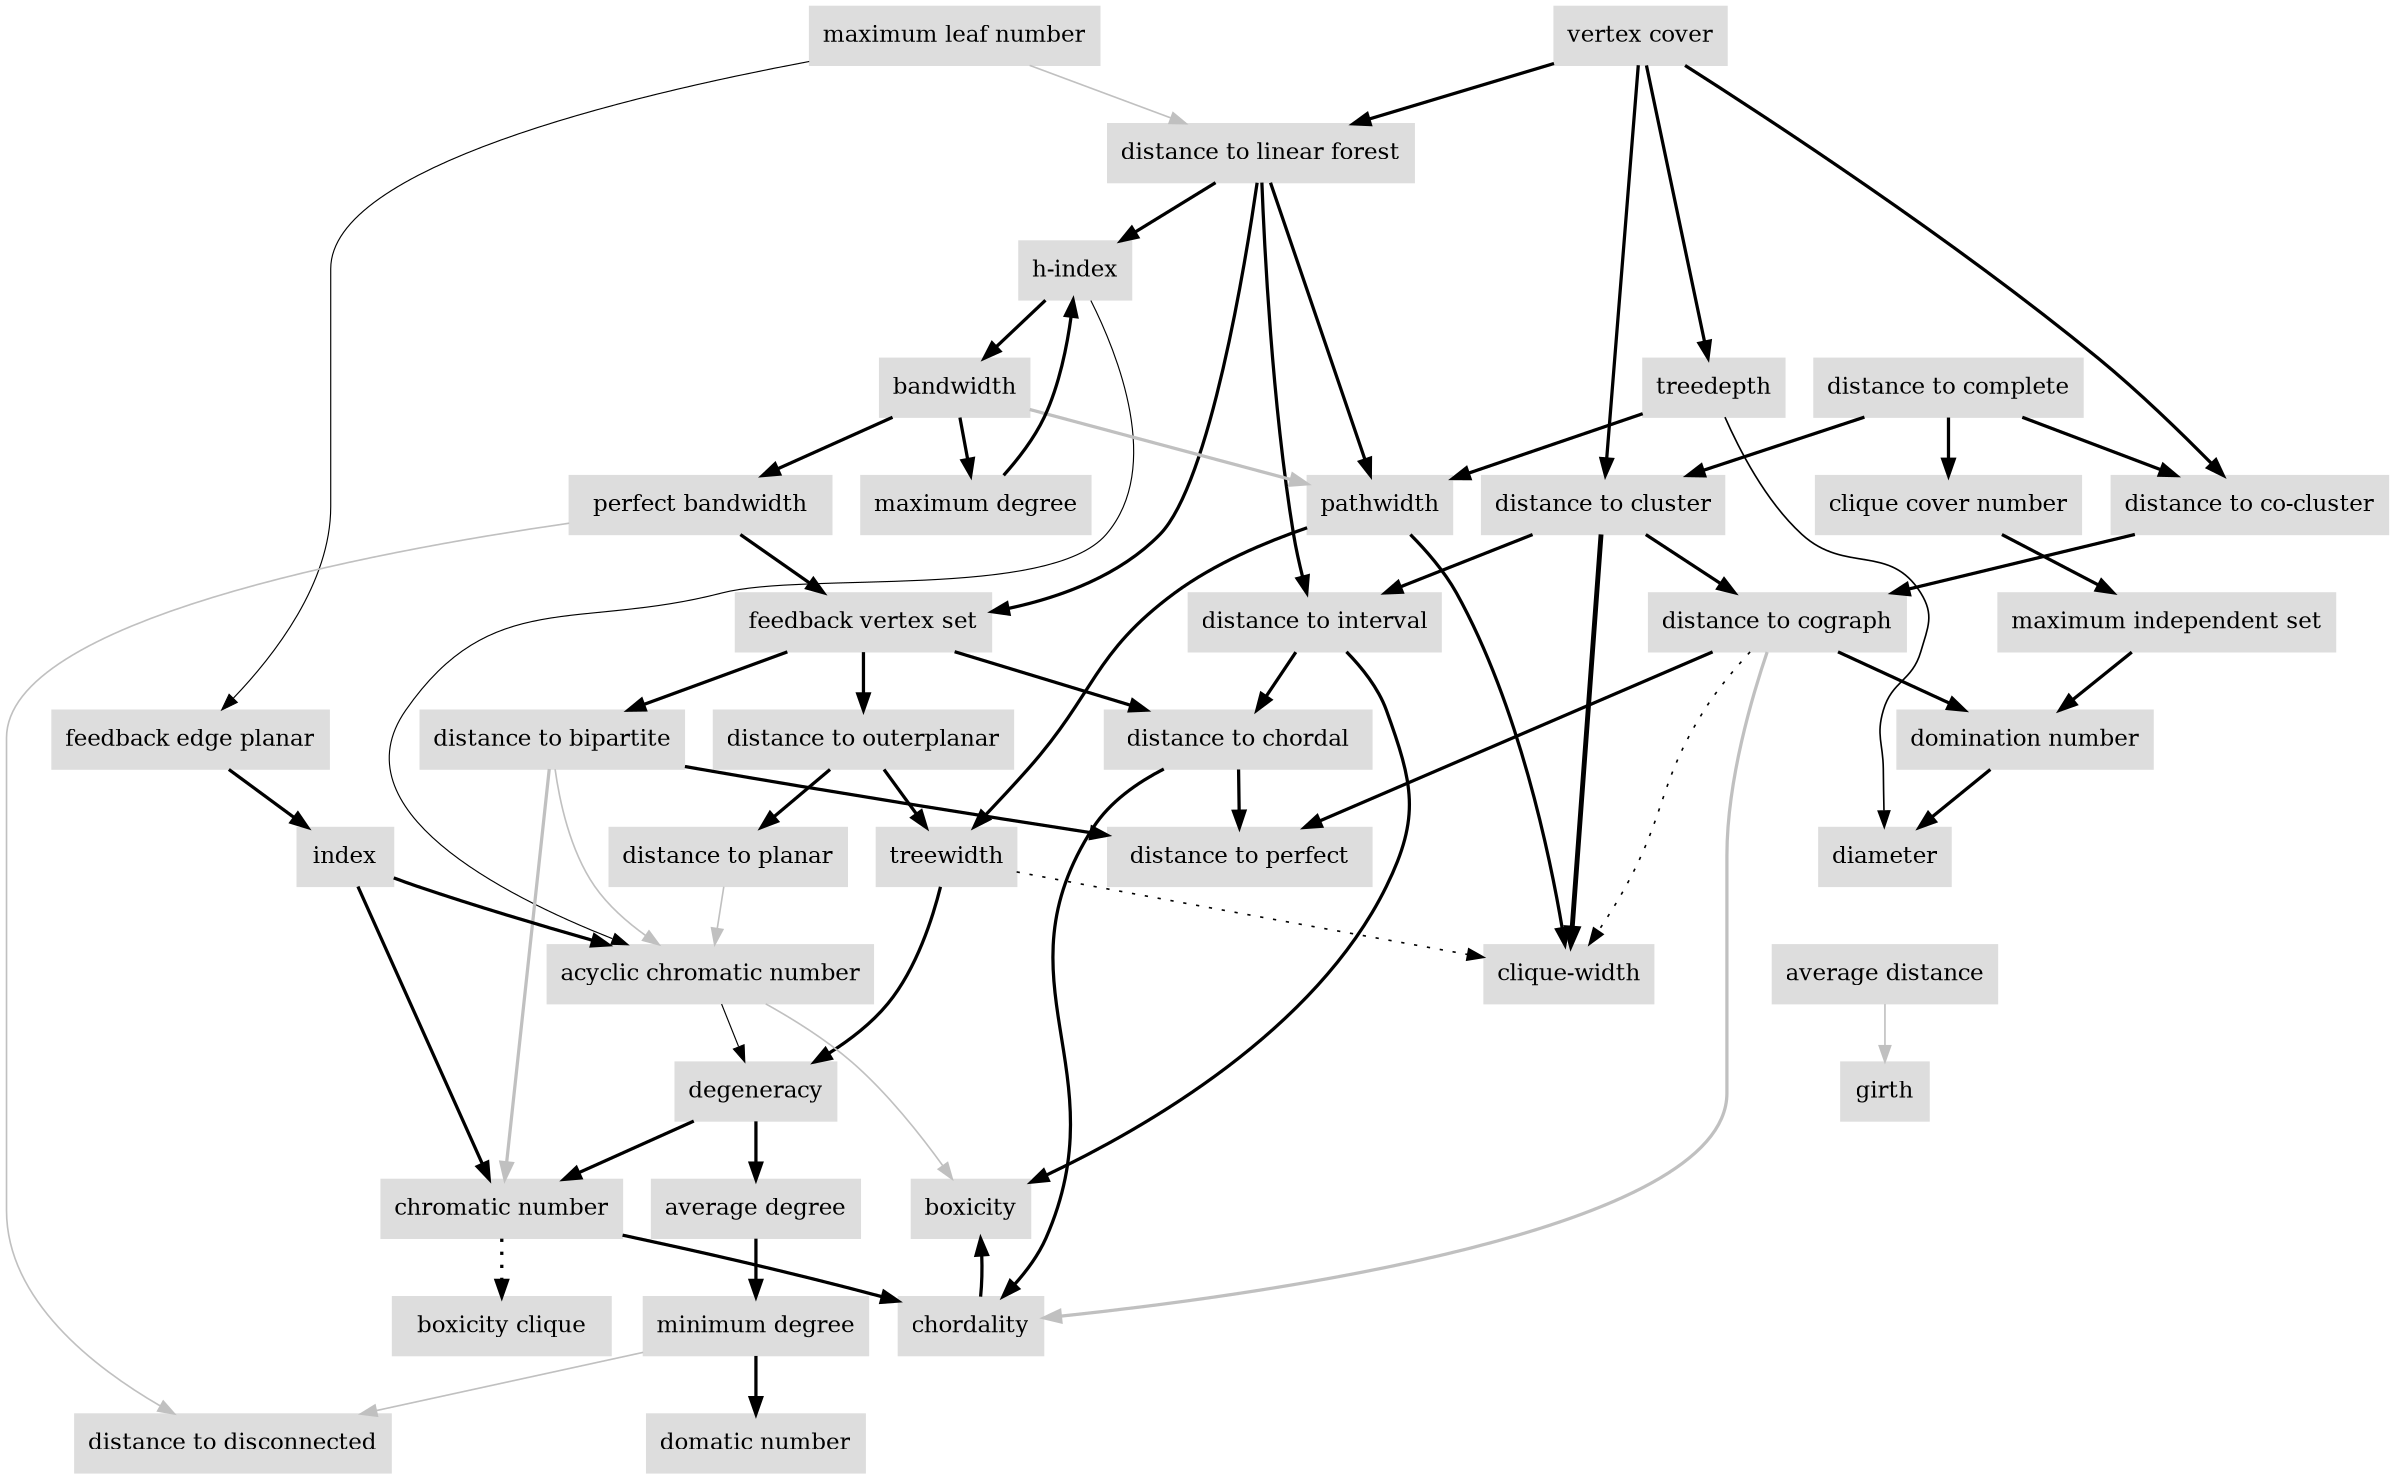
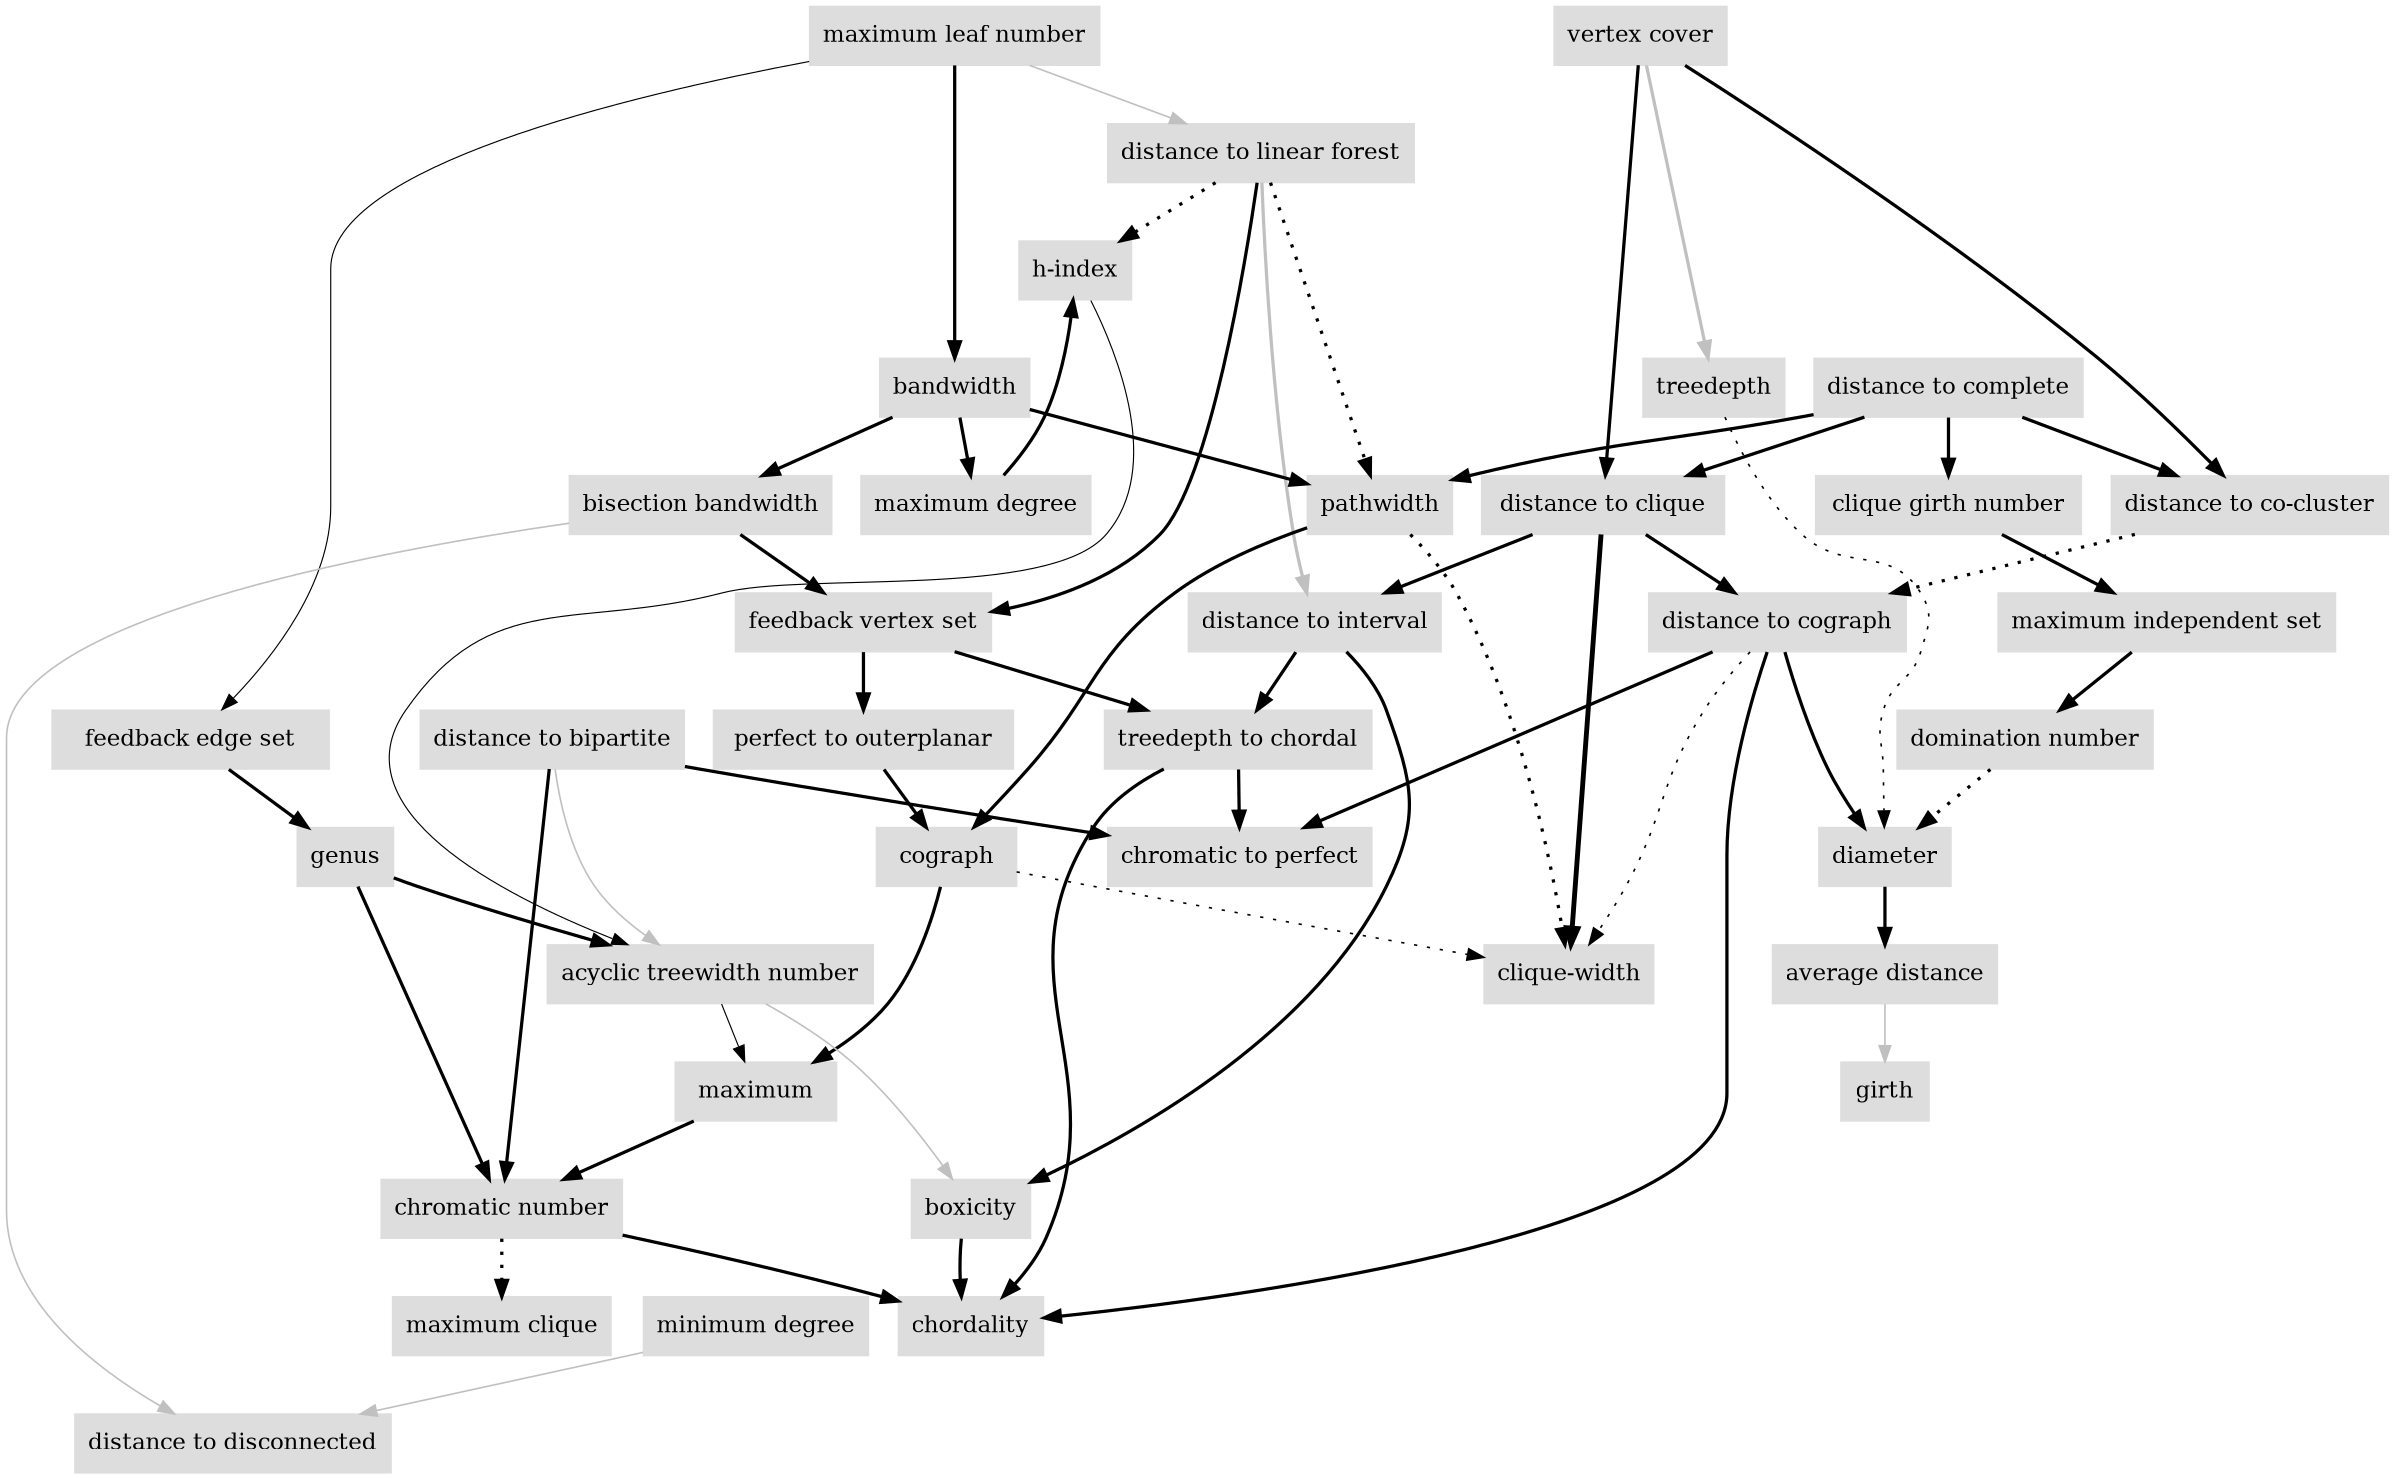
  digraph {
    node [color="#dddddd" shape=box style=filled]
    edge [decorate=true lblstyle="above, sloped" penwidth=2.0 weight=100]
    n1 [label="distance to linear forest"]
    n2 [label="distance to interval"]
    n3 [label="feedback vertex set"]
    n4 [label=pathwidth]
    n5 [label="h-index"]
    n6 [label=boxicity]
-   n7 [label="distance to chordal"]
+   n7 [label="treedepth to chordal"]
    n8 [label="distance to bipartite"]
-   n9 [label="distance to outerplanar"]
+   n9 [label="perfect to outerplanar"]
    n10 [label="clique-width"]
-   n11 [label=treewidth]
-   n12 [label="acyclic chromatic number"]
+   n11 [label=cograph]
+   n12 [label="acyclic treewidth number"]
    n13 [label="minimum degree"]
-   n14 [label="domatic number"]
    n15 [label="distance to disconnected"]
-   n16 [label=degeneracy]
+   n16 [label=maximum]
    n17 [label="chromatic number"]
-   n18 [label="average degree"]
    n19 [label=chordality]
    n20 [label="maximum leaf number"]
-   n21 [label="feedback edge planar"]
+   n21 [label="feedback edge set"]
    n22 [label=bandwidth]
-   n23 [label=index]
-   n24 [label="perfect bandwidth"]
+   n23 [label=genus]
+   n24 [label="bisection bandwidth"]
    n25 [label="maximum degree"]
-   n26 [label="distance to cluster"]
+   n26 [label="distance to clique"]
    n27 [label="distance to cograph"]
-   n28 [label="distance to perfect"]
+   n28 [label="chromatic to perfect"]
    n29 [label=diameter]
    n30 [label=girth]
-   n31 [label="clique cover number"]
+   n31 [label="clique girth number"]
    n32 [label="maximum independent set"]
    n33 [label="domination number"]
-   n34 [label="boxicity clique"]
+   n34 [label="maximum clique"]
    n35 [label="average distance"]
-   n36 [label="distance to planar"]
    n37 [label=treedepth]
    n38 [label="distance to complete"]
    n39 [label="distance to co-cluster"]
    n40 [label="vertex cover"]
-   n1 -> n2
+   n1 -> n2 [color=gray]
    n1 -> n3
-   n1 -> n4
-   n1 -> n5
+   n1 -> n4 [style=dotted]
+   n1 -> n5 [style=dotted]
    n2 -> n6
    n2 -> n7
    n3 -> n7
-   n3 -> n8
    n3 -> n9
-   n4 -> n10
+   n4 -> n10 [style=dotted]
    n4 -> n11
    n5 -> n12 [penwidth=0.7 weight=20]
-   n19 -> n6
+   n6 -> n19
    n7 -> n19
    n7 -> n28
    n8 -> n12 [color=gray weight=1 penwidth=""]
-   n8 -> n17 [color=gray]
+   n8 -> n17
    n8 -> n28
    n9 -> n11
-   n9 -> n36
    n11 -> n10 [penwidth=1.0 style=dotted weight=1]
    n11 -> n16
    n12 -> n6 [color=gray weight=1 penwidth=""]
    n12 -> n16 [penwidth=0.7 weight=20]
-   n13 -> n14
    n13 -> n15 [color=gray weight=1 penwidth=""]
    n16 -> n17
-   n16 -> n18
    n17 -> n19
    n17 -> n34 [style=dotted]
-   n18 -> n13
    n20 -> n1 [color=gray weight=1 penwidth=""]
    n20 -> n21 [penwidth=0.7 weight=20]
-   n5 -> n22
+   n20 -> n22
    n21 -> n23
-   n22 -> n4 [color=gray]
+   n22 -> n4
    n22 -> n24
    n22 -> n25
    n23 -> n12
    n23 -> n17
    n24 -> n3
    n24 -> n15 [color=gray weight=1 penwidth=""]
    n25 -> n5
    n26 -> n2
    n26 -> n10 [penwidth=3.0]
    n26 -> n27
    n27 -> n10 [penwidth=1.0 style=dotted weight=1]
-   n27 -> n19 [color=gray]
+   n27 -> n19
    n27 -> n28
-   n27 -> n33
+   n27 -> n29
+   n29 -> n35
    n31 -> n32
    n32 -> n33
-   n33 -> n29
+   n33 -> n29 [style=dotted]
    n35 -> n30 [color=gray weight=1 penwidth=""]
-   n36 -> n12 [color=gray weight=1 penwidth=""]
-   n37 -> n4
-   n37 -> n29 [penwidth=1.0 style=solid weight=1]
+   n38 -> n4
+   n37 -> n29 [penwidth=1.0 style=dotted weight=1]
    n38 -> n26
    n38 -> n31
    n38 -> n39
-   n39 -> n27
-   n40 -> n1
+   n39 -> n27 [style=dotted]
    n40 -> n26
-   n40 -> n37
+   n40 -> n37 [color=gray]
    n40 -> n39
  }
